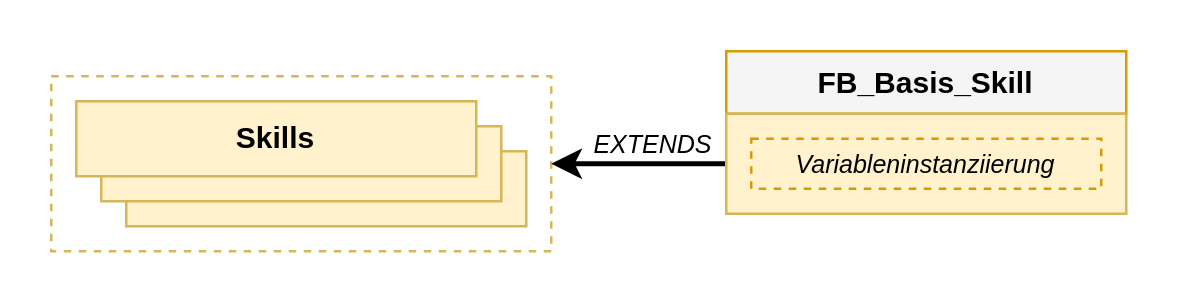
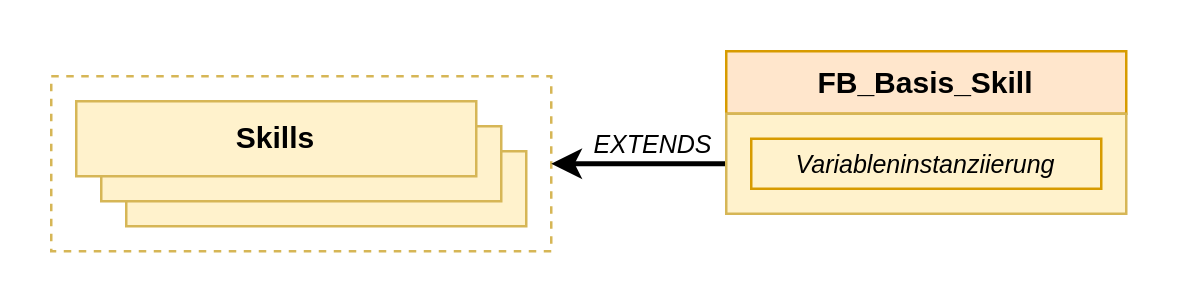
  <mxCell id="0" />
  <mxCell id="1" parent="0" />
  <mxCell id="2" value="Skills" style="rounded=0;whiteSpace=wrap;html=1;fillColor=#fff2cc;strokeColor=#d6b656;" parent="1" vertex="1"><mxGeometry x="50" y="60" width="160" height="30" as="geometry" /></mxCell>
  <mxCell id="3" value="Skills" style="rounded=0;whiteSpace=wrap;html=1;fillColor=#fff2cc;strokeColor=#d6b656;" parent="1" vertex="1"><mxGeometry x="40" y="50" width="160" height="30" as="geometry" /></mxCell>
  <mxCell id="4" value="&lt;b&gt;Skills&lt;/b&gt;" style="rounded=0;whiteSpace=wrap;html=1;fillColor=#fff2cc;strokeColor=#d6b656;" parent="1" vertex="1"><mxGeometry x="30" y="40" width="160" height="30" as="geometry" /></mxCell>
  <mxCell id="5" value="EXTENDS" style="text;html=1;align=center;verticalAlign=middle;whiteSpace=wrap;rounded=0;fontSize=10;fontStyle=2" parent="1" vertex="1"><mxGeometry x="226" y="42" width="70" height="30" as="geometry" /></mxCell>
- <mxCell id="6" value="&lt;b&gt;FB_Basis_Skill&lt;/b&gt;" style="rounded=0;whiteSpace=wrap;html=1;fillColor=#f5f5f5;strokeColor=#d79b00;" parent="1" vertex="1"><mxGeometry x="290" y="20" width="160" height="25" as="geometry" /></mxCell>
+ <mxCell id="6" value="&lt;b&gt;FB_Basis_Skill&lt;/b&gt;" style="rounded=0;whiteSpace=wrap;html=1;fillColor=#ffe6cc;strokeColor=#d79b00;" parent="1" vertex="1"><mxGeometry x="290" y="20" width="160" height="25" as="geometry" /></mxCell>
  <mxCell id="7" value="" style="rounded=0;whiteSpace=wrap;html=1;fillColor=none;strokeColor=#d6b656;dashed=1;" parent="1" vertex="1"><mxGeometry x="20" y="30" width="200" height="70" as="geometry" /></mxCell>
  <mxCell id="8" style="edgeStyle=orthogonalEdgeStyle;rounded=0;orthogonalLoop=1;jettySize=auto;html=1;exitX=0;exitY=0.5;exitDx=0;exitDy=0;entryX=1;entryY=0.5;entryDx=0;entryDy=0;strokeWidth=2;" parent="1" source="9" target="7" edge="1"><mxGeometry relative="1" as="geometry" /></mxCell>
  <mxCell id="9" value="" style="rounded=0;whiteSpace=wrap;html=1;fillColor=#fff2cc;strokeColor=#d6b656;" parent="1" vertex="1"><mxGeometry x="290" y="45" width="160" height="40" as="geometry" /></mxCell>
- <mxCell id="10" value="Variableninstanziierung" style="rounded=0;whiteSpace=wrap;html=1;fillColor=none;strokeColor=#d79b00;fontSize=10;fontStyle=2;dashed=1;" parent="1" vertex="1"><mxGeometry x="300" y="55" width="140" height="20" as="geometry" /></mxCell>
+ <mxCell id="10" value="Variableninstanziierung" style="rounded=0;whiteSpace=wrap;html=1;fillColor=none;strokeColor=#d79b00;fontSize=10;fontStyle=2" parent="1" vertex="1"><mxGeometry x="300" y="55" width="140" height="20" as="geometry" /></mxCell>
